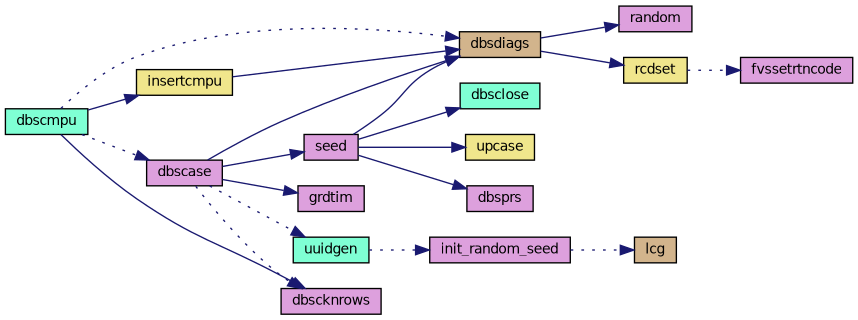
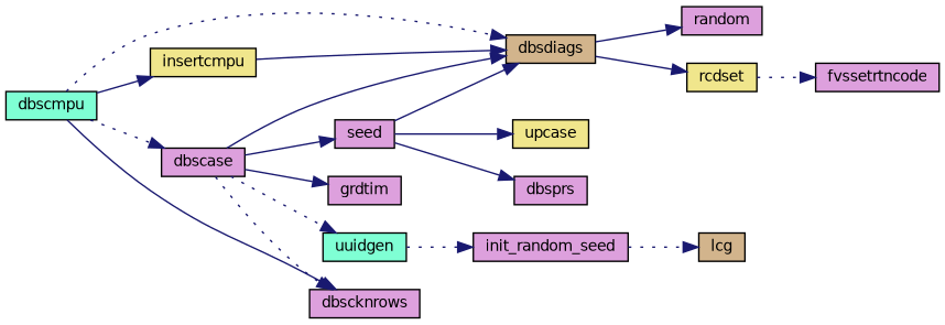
  digraph {
    rankdir=LR
    node [color=black fillcolor=plum fontname=Helvetica fontsize=10 shape=record style=filled]
    edge [color=midnightblue fontname=Helvetica fontsize=10 labelfontname=Helvetica labelfontsize=10 style=solid]
    n1 [fillcolor=aquamarine fontcolor=black height=0.2 label=dbscmpu width=0.4]
    n2 [height=0.2 label=dbscase width=0.4]
    n3 [fillcolor=tan height=0.2 label=dbsdiags width=0.4]
    n4 [height=0.2 label=dbscknrows width=0.4]
    n5 [fillcolor=khaki height=0.2 label=insertcmpu width=0.4]
    n6 [height=0.2 label=grdtim width=0.4]
    n7 [height=0.2 label=seed width=0.4]
    n8 [fillcolor=aquamarine height=0.2 label=uuidgen width=0.4]
    n9 [height=0.2 label=random width=0.4]
    n10 [fillcolor=khaki height=0.2 label=rcdset width=0.4]
-   n11 [fillcolor=aquamarine height=0.2 label=dbsclose width=0.4]
    n12 [fillcolor=khaki height=0.2 label=upcase width=0.4]
    n13 [height=0.2 label=dbsprs width=0.4]
    n14 [height=0.2 label=init_random_seed width=0.4]
    n15 [height=0.2 label=fvssetrtncode width=0.4]
    n16 [fillcolor=tan height=0.2 label=lcg width=0.4]
    n1 -> n2 [style=dotted]
    n1 -> n3 [style=dotted]
    n1 -> n4
    n1 -> n5
    n2 -> n3
    n2 -> n4 [style=dotted]
    n2 -> n6
    n2 -> n7
    n2 -> n8 [style=dotted]
    n3 -> n9
    n3 -> n10
    n5 -> n3
    n7 -> n3
-   n7 -> n11
    n7 -> n12
    n7 -> n13
    n8 -> n14 [style=dotted]
    n10 -> n15 [style=dotted]
    n14 -> n16 [style=dotted]
  }
